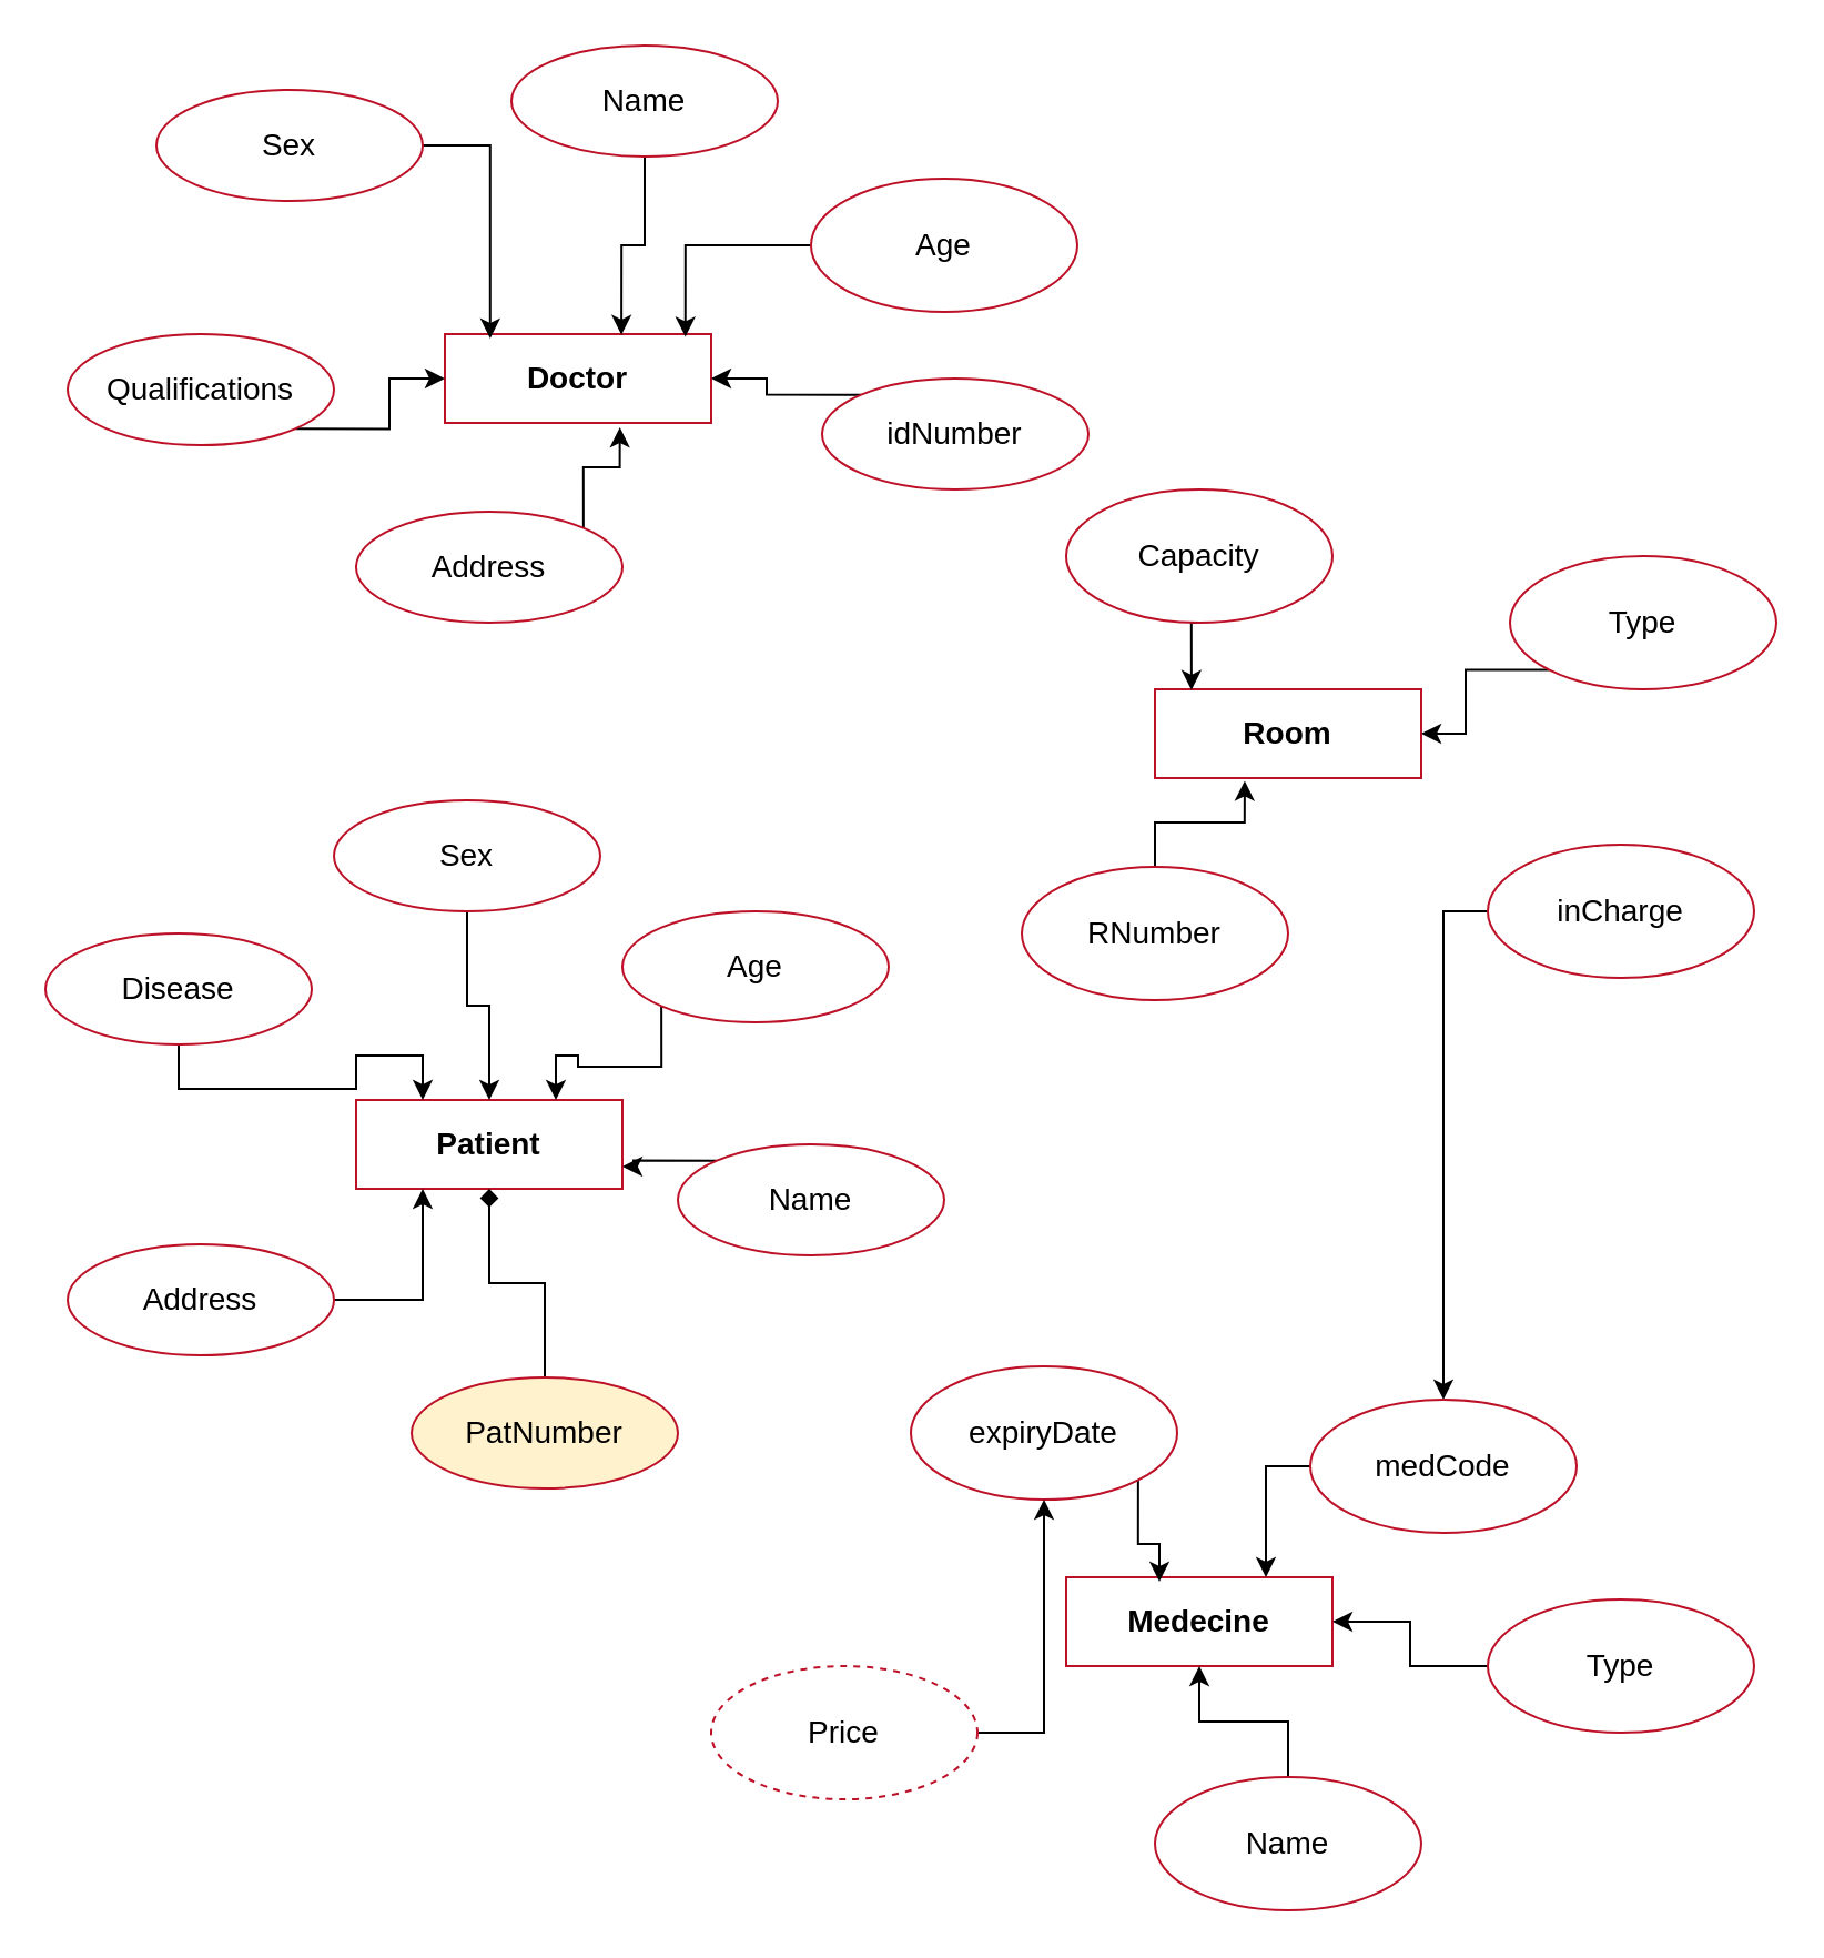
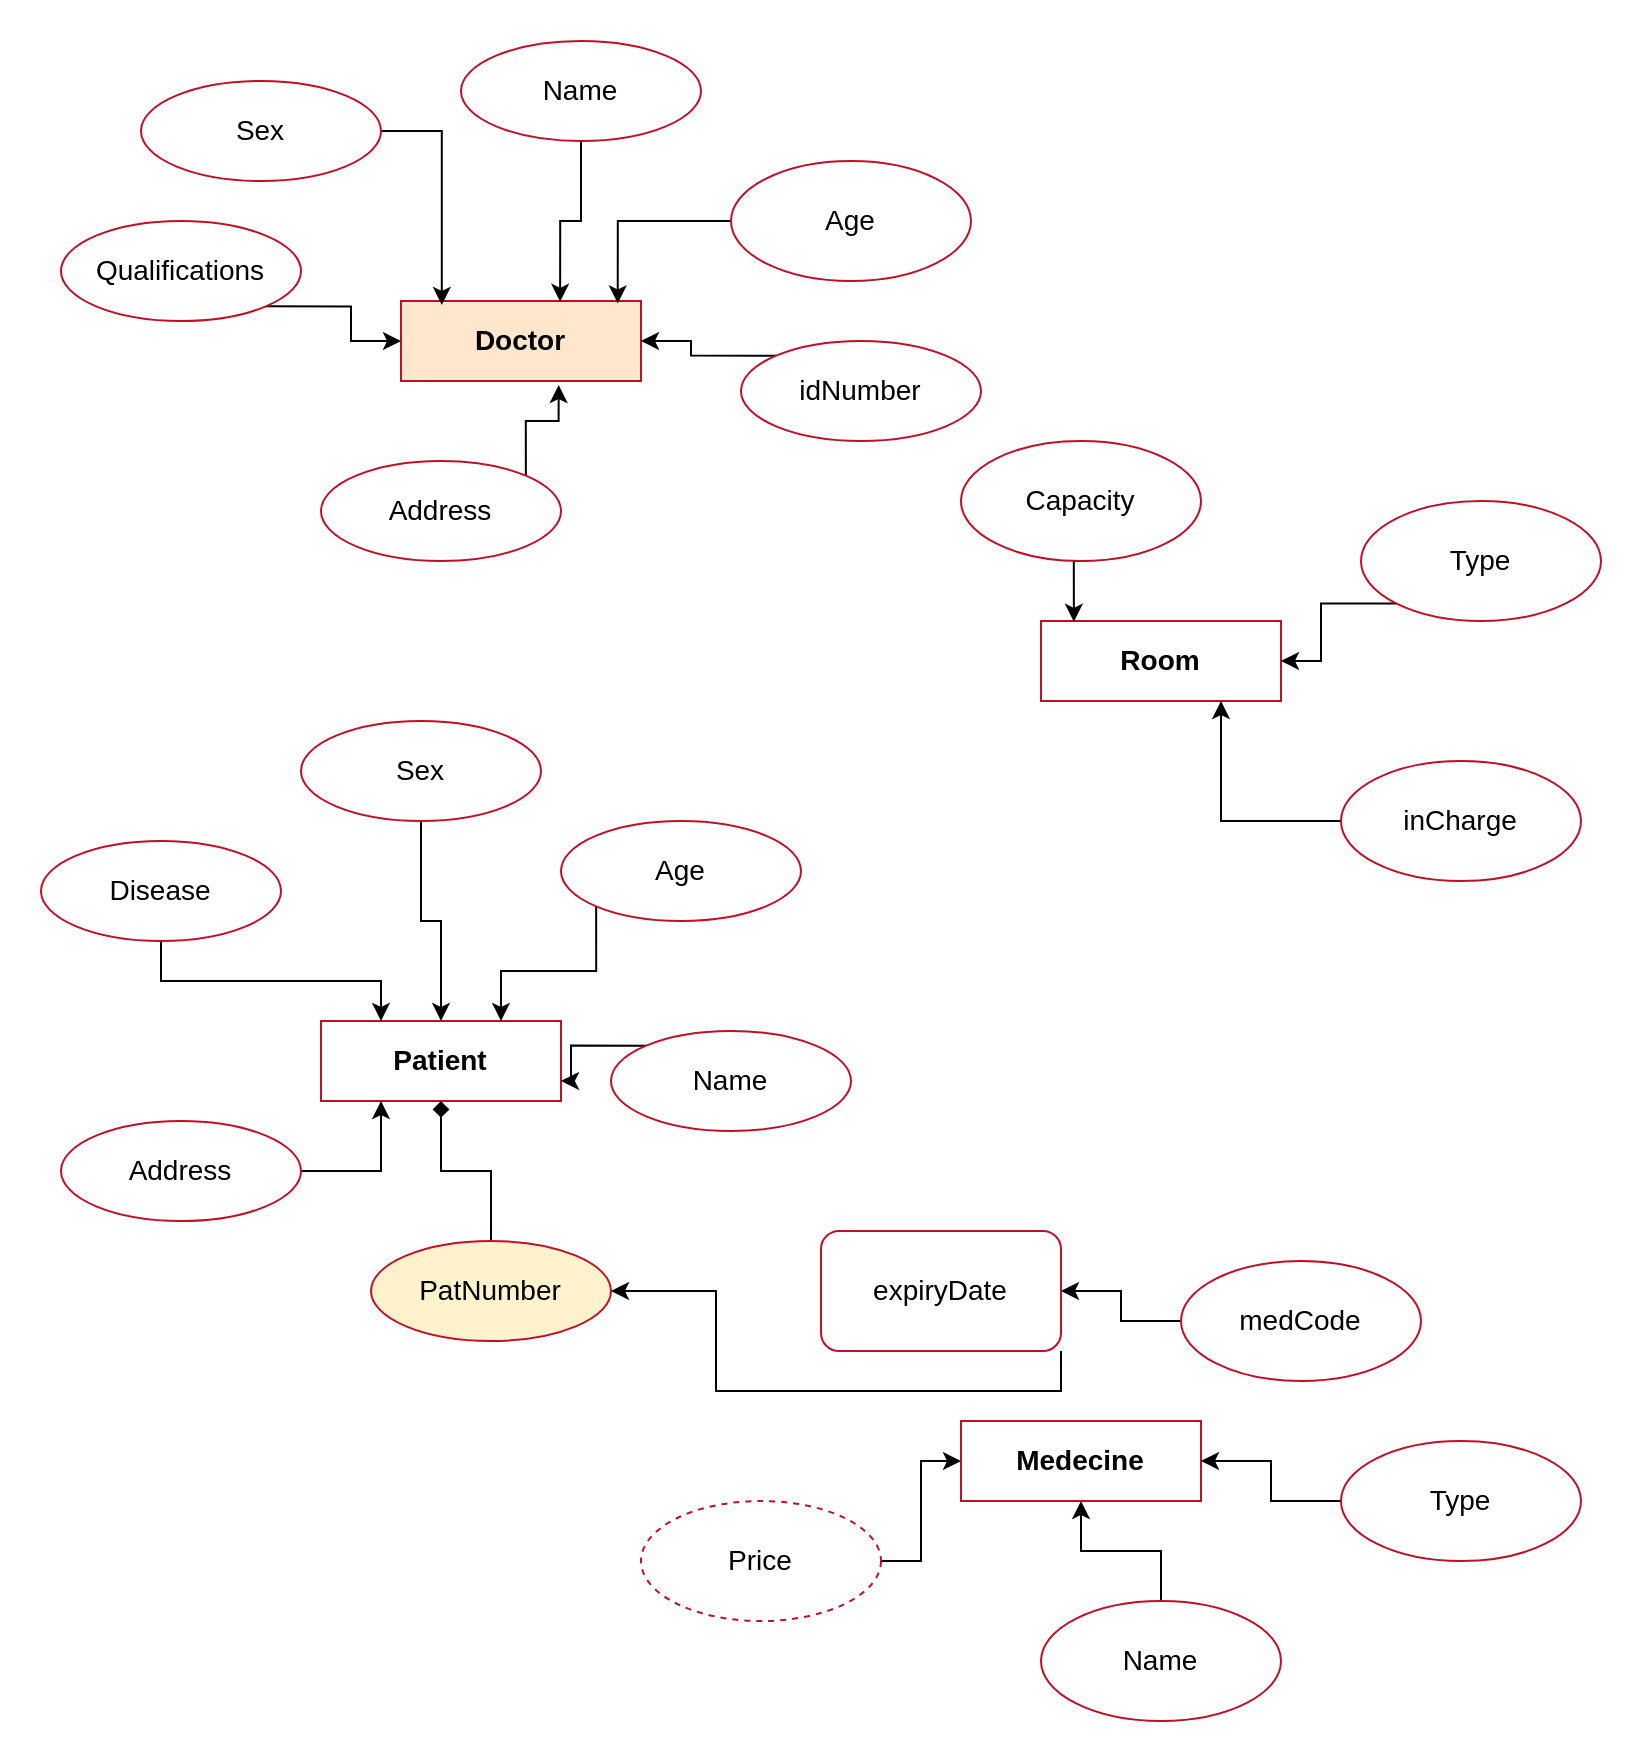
  <mxCell id="0" />
  <mxCell id="1" parent="0" />
- <mxCell id="2" value="&lt;b&gt;&lt;font style=&quot;font-size: 14px&quot;&gt;Doctor&lt;/font&gt;&lt;/b&gt;" style="rounded=0;whiteSpace=wrap;html=1;strokeColor=#BD1128;" parent="1" vertex="1"><mxGeometry x="200" y="150" width="120" height="40" as="geometry" /></mxCell>
+ <mxCell id="2" value="&lt;b&gt;&lt;font style=&quot;font-size: 14px&quot;&gt;Doctor&lt;/font&gt;&lt;/b&gt;" style="rounded=0;whiteSpace=wrap;html=1;strokeColor=#BD1128;fillColor=#ffe6cc;" parent="1" vertex="1"><mxGeometry x="200" y="150" width="120" height="40" as="geometry" /></mxCell>
  <mxCell id="3" value="&lt;b&gt;Medecine&lt;/b&gt;" style="rounded=0;whiteSpace=wrap;html=1;fontSize=14;strokeColor=#BD1128;" parent="1" vertex="1"><mxGeometry x="480" y="710" width="120" height="40" as="geometry" /></mxCell>
  <mxCell id="4" value="&lt;b&gt;Room&lt;/b&gt;" style="rounded=0;whiteSpace=wrap;html=1;fontSize=14;strokeColor=#BD1128;" parent="1" vertex="1"><mxGeometry x="520" y="310" width="120" height="40" as="geometry" /></mxCell>
- <mxCell id="5" value="&lt;b&gt;Patient&lt;/b&gt;" style="rounded=0;whiteSpace=wrap;html=1;fontSize=14;strokeColor=#BD1128;" parent="1" vertex="1"><mxGeometry x="160" y="495" width="120" height="40" as="geometry" /></mxCell>
+ <mxCell id="5" value="&lt;b&gt;Patient&lt;/b&gt;" style="rounded=0;whiteSpace=wrap;html=1;fontSize=14;strokeColor=#BD1128;" parent="1" vertex="1"><mxGeometry x="160" y="510" width="120" height="40" as="geometry" /></mxCell>
  <mxCell id="6" style="edgeStyle=orthogonalEdgeStyle;rounded=0;orthogonalLoop=1;jettySize=auto;html=1;entryX=0.17;entryY=0.05;entryDx=0;entryDy=0;entryPerimeter=0;fontSize=14;" parent="1" source="7" target="2" edge="1"><mxGeometry relative="1" as="geometry" /></mxCell>
  <mxCell id="7" value="Sex" style="ellipse;whiteSpace=wrap;html=1;fontSize=14;strokeColor=#BD1128;" parent="1" vertex="1"><mxGeometry x="70" y="40" width="120" height="50" as="geometry" /></mxCell>
  <mxCell id="8" style="edgeStyle=orthogonalEdgeStyle;rounded=0;orthogonalLoop=1;jettySize=auto;html=1;exitX=1;exitY=1;exitDx=0;exitDy=0;entryX=0;entryY=0.5;entryDx=0;entryDy=0;fontSize=14;" parent="1" source="9" target="2" edge="1"><mxGeometry relative="1" as="geometry" /></mxCell>
- <mxCell id="9" value="Qualifications" style="ellipse;whiteSpace=wrap;html=1;fontSize=14;strokeColor=#BD1128;" parent="1" vertex="1"><mxGeometry x="30" y="150" width="120" height="50" as="geometry" /></mxCell>
+ <mxCell id="9" value="Qualifications" style="ellipse;whiteSpace=wrap;html=1;fontSize=14;strokeColor=#BD1128;" parent="1" vertex="1"><mxGeometry x="30" y="110" width="120" height="50" as="geometry" /></mxCell>
  <mxCell id="10" style="edgeStyle=orthogonalEdgeStyle;rounded=0;orthogonalLoop=1;jettySize=auto;html=1;exitX=0;exitY=0;exitDx=0;exitDy=0;entryX=1;entryY=0.5;entryDx=0;entryDy=0;fontSize=14;" parent="1" source="11" target="2" edge="1"><mxGeometry relative="1" as="geometry" /></mxCell>
  <mxCell id="11" value="idNumber" style="ellipse;whiteSpace=wrap;html=1;fontSize=14;strokeColor=#BD1128;" parent="1" vertex="1"><mxGeometry x="370" y="170" width="120" height="50" as="geometry" /></mxCell>
  <mxCell id="12" style="edgeStyle=orthogonalEdgeStyle;rounded=0;orthogonalLoop=1;jettySize=auto;html=1;exitX=1;exitY=0;exitDx=0;exitDy=0;entryX=0.657;entryY=1.05;entryDx=0;entryDy=0;entryPerimeter=0;fontSize=14;" parent="1" source="13" target="2" edge="1"><mxGeometry relative="1" as="geometry" /></mxCell>
  <mxCell id="13" value="Address" style="ellipse;whiteSpace=wrap;html=1;fontSize=14;strokeColor=#BD1128;" parent="1" vertex="1"><mxGeometry x="160" y="230" width="120" height="50" as="geometry" /></mxCell>
  <mxCell id="14" style="edgeStyle=orthogonalEdgeStyle;rounded=0;orthogonalLoop=1;jettySize=auto;html=1;exitX=0.5;exitY=1;exitDx=0;exitDy=0;entryX=0.663;entryY=0.01;entryDx=0;entryDy=0;entryPerimeter=0;fontSize=14;" parent="1" source="15" target="2" edge="1"><mxGeometry relative="1" as="geometry" /></mxCell>
  <mxCell id="15" value="Name" style="ellipse;whiteSpace=wrap;html=1;fontSize=14;strokeColor=#BD1128;" parent="1" vertex="1"><mxGeometry x="230" y="20" width="120" height="50" as="geometry" /></mxCell>
  <mxCell id="16" style="edgeStyle=orthogonalEdgeStyle;rounded=0;orthogonalLoop=1;jettySize=auto;html=1;exitX=0;exitY=0.5;exitDx=0;exitDy=0;entryX=0.903;entryY=0.03;entryDx=0;entryDy=0;entryPerimeter=0;fontSize=14;" parent="1" source="17" target="2" edge="1"><mxGeometry relative="1" as="geometry" /></mxCell>
  <mxCell id="17" value="Age" style="ellipse;whiteSpace=wrap;html=1;fontSize=14;strokeColor=#BD1128;" parent="1" vertex="1"><mxGeometry x="365" y="80" width="120" height="60" as="geometry" /></mxCell>
  <mxCell id="18" style="edgeStyle=orthogonalEdgeStyle;rounded=0;orthogonalLoop=1;jettySize=auto;html=1;exitX=0.5;exitY=1;exitDx=0;exitDy=0;entryX=0.5;entryY=0;entryDx=0;entryDy=0;fontSize=14;" parent="1" source="19" target="5" edge="1"><mxGeometry relative="1" as="geometry" /></mxCell>
  <mxCell id="19" value="Sex" style="ellipse;whiteSpace=wrap;html=1;fontSize=14;strokeColor=#BD1128;" parent="1" vertex="1"><mxGeometry x="150" y="360" width="120" height="50" as="geometry" /></mxCell>
  <mxCell id="20" style="edgeStyle=orthogonalEdgeStyle;rounded=0;orthogonalLoop=1;jettySize=auto;html=1;exitX=0.5;exitY=1;exitDx=0;exitDy=0;entryX=0.25;entryY=0;entryDx=0;entryDy=0;fontSize=14;" parent="1" source="21" target="5" edge="1"><mxGeometry relative="1" as="geometry" /></mxCell>
  <mxCell id="21" value="Disease" style="ellipse;whiteSpace=wrap;html=1;fontSize=14;strokeColor=#BD1128;" parent="1" vertex="1"><mxGeometry x="20" y="420" width="120" height="50" as="geometry" /></mxCell>
  <mxCell id="22" style="edgeStyle=orthogonalEdgeStyle;rounded=0;orthogonalLoop=1;jettySize=auto;html=1;exitX=1;exitY=0.5;exitDx=0;exitDy=0;entryX=0.25;entryY=1;entryDx=0;entryDy=0;fontSize=14;" parent="1" source="23" target="5" edge="1"><mxGeometry relative="1" as="geometry" /></mxCell>
  <mxCell id="23" value="Address" style="ellipse;whiteSpace=wrap;html=1;fontSize=14;strokeColor=#BD1128;" parent="1" vertex="1"><mxGeometry x="30" y="560" width="120" height="50" as="geometry" /></mxCell>
  <mxCell id="24" style="edgeStyle=orthogonalEdgeStyle;rounded=0;orthogonalLoop=1;jettySize=auto;html=1;exitX=0.5;exitY=0;exitDx=0;exitDy=0;entryX=0.5;entryY=1;entryDx=0;entryDy=0;fontSize=14;endArrow=diamond;" parent="1" source="25" target="5" edge="1"><mxGeometry relative="1" as="geometry" /></mxCell>
  <mxCell id="25" value="PatNumber" style="ellipse;whiteSpace=wrap;html=1;fontSize=14;strokeColor=#BD1128;fillColor=#fff2cc;" parent="1" vertex="1"><mxGeometry x="185" y="620" width="120" height="50" as="geometry" /></mxCell>
  <mxCell id="26" style="edgeStyle=orthogonalEdgeStyle;rounded=0;orthogonalLoop=1;jettySize=auto;html=1;exitX=0;exitY=1;exitDx=0;exitDy=0;entryX=0.75;entryY=0;entryDx=0;entryDy=0;fontSize=14;" parent="1" source="27" target="5" edge="1"><mxGeometry relative="1" as="geometry" /></mxCell>
  <mxCell id="27" value="Age" style="ellipse;whiteSpace=wrap;html=1;fontSize=14;strokeColor=#BD1128;" parent="1" vertex="1"><mxGeometry x="280" y="410" width="120" height="50" as="geometry" /></mxCell>
  <mxCell id="28" style="edgeStyle=orthogonalEdgeStyle;rounded=0;orthogonalLoop=1;jettySize=auto;html=1;exitX=0;exitY=0;exitDx=0;exitDy=0;entryX=1;entryY=0.75;entryDx=0;entryDy=0;fontSize=14;" parent="1" source="29" target="5" edge="1"><mxGeometry relative="1" as="geometry" /></mxCell>
  <mxCell id="29" value="Name" style="ellipse;whiteSpace=wrap;html=1;fontSize=14;strokeColor=#BD1128;" parent="1" vertex="1"><mxGeometry x="305" y="515" width="120" height="50" as="geometry" /></mxCell>
  <mxCell id="30" style="edgeStyle=orthogonalEdgeStyle;rounded=0;orthogonalLoop=1;jettySize=auto;html=1;exitX=0;exitY=1;exitDx=0;exitDy=0;entryX=1;entryY=0.5;entryDx=0;entryDy=0;fontSize=14;" parent="1" source="31" target="4" edge="1"><mxGeometry relative="1" as="geometry" /></mxCell>
  <mxCell id="31" value="Type" style="ellipse;whiteSpace=wrap;html=1;fontSize=14;strokeColor=#BD1128;" parent="1" vertex="1"><mxGeometry x="680" y="250" width="120" height="60" as="geometry" /></mxCell>
  <mxCell id="32" style="edgeStyle=orthogonalEdgeStyle;rounded=0;orthogonalLoop=1;jettySize=auto;html=1;exitX=0.5;exitY=1;exitDx=0;exitDy=0;entryX=0.137;entryY=0.01;entryDx=0;entryDy=0;entryPerimeter=0;fontSize=14;" parent="1" source="33" target="4" edge="1"><mxGeometry relative="1" as="geometry" /></mxCell>
  <mxCell id="33" value="Capacity" style="ellipse;whiteSpace=wrap;html=1;fontSize=14;strokeColor=#BD1128;" parent="1" vertex="1"><mxGeometry x="480" y="220" width="120" height="60" as="geometry" /></mxCell>
- <mxCell id="34" style="edgeStyle=orthogonalEdgeStyle;rounded=0;orthogonalLoop=1;jettySize=auto;html=1;exitX=0.5;exitY=0;exitDx=0;exitDy=0;entryX=0.337;entryY=1.03;entryDx=0;entryDy=0;entryPerimeter=0;fontSize=14;" parent="1" source="35" target="4" edge="1"><mxGeometry relative="1" as="geometry" /></mxCell>
- <mxCell id="35" value="RNumber" style="ellipse;whiteSpace=wrap;html=1;fontSize=14;strokeColor=#BD1128;" parent="1" vertex="1"><mxGeometry x="460" y="390" width="120" height="60" as="geometry" /></mxCell>
- <mxCell id="36" style="edgeStyle=orthogonalEdgeStyle;rounded=0;orthogonalLoop=1;jettySize=auto;html=1;exitX=0;exitY=0.5;exitDx=0;exitDy=0;fontSize=14;" parent="1" source="37" target="43" edge="1"><mxGeometry relative="1" as="geometry" /></mxCell>
+ <mxCell id="36" style="edgeStyle=orthogonalEdgeStyle;rounded=0;orthogonalLoop=1;jettySize=auto;html=1;exitX=0;exitY=0.5;exitDx=0;exitDy=0;entryX=0.75;entryY=1;entryDx=0;entryDy=0;fontSize=14;" parent="1" source="37" target="4" edge="1"><mxGeometry relative="1" as="geometry" /></mxCell>
  <mxCell id="37" value="inCharge" style="ellipse;whiteSpace=wrap;html=1;fontSize=14;strokeColor=#BD1128;" parent="1" vertex="1"><mxGeometry x="670" y="380" width="120" height="60" as="geometry" /></mxCell>
  <mxCell id="38" style="edgeStyle=orthogonalEdgeStyle;rounded=0;orthogonalLoop=1;jettySize=auto;html=1;exitX=0.5;exitY=0;exitDx=0;exitDy=0;fontSize=14;" parent="1" source="39" target="3" edge="1"><mxGeometry relative="1" as="geometry" /></mxCell>
  <mxCell id="39" value="Name" style="ellipse;whiteSpace=wrap;html=1;fontSize=14;strokeColor=#BD1128;" parent="1" vertex="1"><mxGeometry x="520" y="800" width="120" height="60" as="geometry" /></mxCell>
  <mxCell id="40" style="edgeStyle=orthogonalEdgeStyle;rounded=0;orthogonalLoop=1;jettySize=auto;html=1;exitX=0;exitY=0.5;exitDx=0;exitDy=0;entryX=1;entryY=0.5;entryDx=0;entryDy=0;fontSize=14;" parent="1" source="41" target="3" edge="1"><mxGeometry relative="1" as="geometry" /></mxCell>
  <mxCell id="41" value="Type" style="ellipse;whiteSpace=wrap;html=1;fontSize=14;strokeColor=#BD1128;" parent="1" vertex="1"><mxGeometry x="670" y="720" width="120" height="60" as="geometry" /></mxCell>
- <mxCell id="42" style="edgeStyle=orthogonalEdgeStyle;rounded=0;orthogonalLoop=1;jettySize=auto;html=1;exitX=0;exitY=0.5;exitDx=0;exitDy=0;entryX=0.75;entryY=0;entryDx=0;entryDy=0;fontSize=14;" parent="1" source="43" target="3" edge="1"><mxGeometry relative="1" as="geometry" /></mxCell>
+ <mxCell id="42" style="edgeStyle=orthogonalEdgeStyle;rounded=0;orthogonalLoop=1;jettySize=auto;html=1;exitX=0;exitY=0.5;exitDx=0;exitDy=0;fontSize=14;" parent="1" source="43" target="45" edge="1"><mxGeometry relative="1" as="geometry" /></mxCell>
  <mxCell id="43" value="medCode" style="ellipse;whiteSpace=wrap;html=1;fontSize=14;strokeColor=#BD1128;" parent="1" vertex="1"><mxGeometry x="590" y="630" width="120" height="60" as="geometry" /></mxCell>
- <mxCell id="44" style="edgeStyle=orthogonalEdgeStyle;rounded=0;orthogonalLoop=1;jettySize=auto;html=1;exitX=1;exitY=1;exitDx=0;exitDy=0;entryX=0.35;entryY=0.05;entryDx=0;entryDy=0;entryPerimeter=0;fontSize=14;" parent="1" source="45" target="3" edge="1"><mxGeometry relative="1" as="geometry" /></mxCell>
- <mxCell id="45" value="expiryDate" style="ellipse;whiteSpace=wrap;html=1;fontSize=14;strokeColor=#BD1128;" parent="1" vertex="1"><mxGeometry x="410" y="615" width="120" height="60" as="geometry" /></mxCell>
- <mxCell id="46" style="edgeStyle=orthogonalEdgeStyle;rounded=0;orthogonalLoop=1;jettySize=auto;html=1;exitX=1;exitY=0.5;exitDx=0;exitDy=0;fontSize=14;" parent="1" source="47" target="45" edge="1"><mxGeometry relative="1" as="geometry" /></mxCell>
+ <mxCell id="44" style="edgeStyle=orthogonalEdgeStyle;rounded=0;orthogonalLoop=1;jettySize=auto;html=1;exitX=1;exitY=1;exitDx=0;exitDy=0;fontSize=14;" parent="1" source="45" target="25" edge="1"><mxGeometry relative="1" as="geometry" /></mxCell>
+ <mxCell id="45" value="expiryDate" style="whiteSpace=wrap;html=1;fontSize=14;strokeColor=#BD1128;rounded=1;" parent="1" vertex="1"><mxGeometry x="410" y="615" width="120" height="60" as="geometry" /></mxCell>
+ <mxCell id="46" style="edgeStyle=orthogonalEdgeStyle;rounded=0;orthogonalLoop=1;jettySize=auto;html=1;exitX=1;exitY=0.5;exitDx=0;exitDy=0;entryX=0;entryY=0.5;entryDx=0;entryDy=0;fontSize=14;" parent="1" source="47" target="3" edge="1"><mxGeometry relative="1" as="geometry" /></mxCell>
  <mxCell id="47" value="Price" style="ellipse;whiteSpace=wrap;html=1;fontSize=14;strokeColor=#BD1128;dashed=1;" parent="1" vertex="1"><mxGeometry x="320" y="750" width="120" height="60" as="geometry" /></mxCell>
